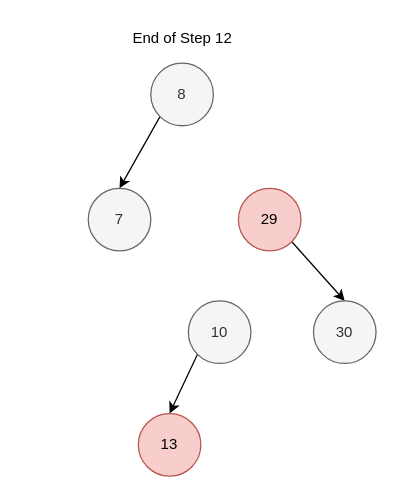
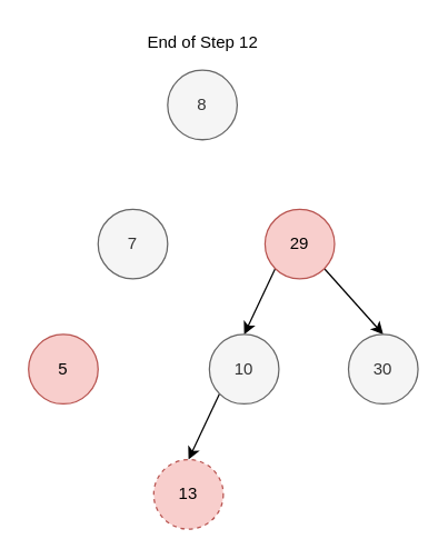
  <mxCell id="0" />
  <mxCell id="1" parent="0" />
  <mxCell id="2" style="edgeStyle=none;rounded=0;orthogonalLoop=1;jettySize=auto;html=1;exitX=1;exitY=1;exitDx=0;exitDy=0;entryX=0.5;entryY=0;entryDx=0;entryDy=0;" edge="1" parent="1" source="4" target="7"><mxGeometry relative="1" as="geometry" /></mxCell>
+ <mxCell id="3" style="edgeStyle=none;rounded=0;orthogonalLoop=1;jettySize=auto;html=1;exitX=0;exitY=1;exitDx=0;exitDy=0;entryX=0.5;entryY=0;entryDx=0;entryDy=0;" edge="1" parent="1" source="4" target="12"><mxGeometry relative="1" as="geometry" /></mxCell>
  <mxCell id="4" value="29" style="ellipse;whiteSpace=wrap;html=1;fillColor=#f8cecc;strokeColor=#b85450;" vertex="1" parent="1"><mxGeometry x="190" y="150" width="50" height="50" as="geometry" /></mxCell>
- <mxCell id="5" style="edgeStyle=none;rounded=0;orthogonalLoop=1;jettySize=auto;html=1;exitX=0;exitY=1;exitDx=0;exitDy=0;entryX=0.5;entryY=0;entryDx=0;entryDy=0;" edge="1" parent="1" source="6" target="8"><mxGeometry relative="1" as="geometry" /></mxCell>
  <mxCell id="6" value="8" style="ellipse;whiteSpace=wrap;html=1;fillColor=#f5f5f5;strokeColor=#666666;fontColor=#333333;" vertex="1" parent="1"><mxGeometry x="120" y="50" width="50" height="50" as="geometry" /></mxCell>
  <mxCell id="7" value="30" style="ellipse;whiteSpace=wrap;html=1;fillColor=#f5f5f5;strokeColor=#666666;fontColor=#333333;" vertex="1" parent="1"><mxGeometry x="250" y="240" width="50" height="50" as="geometry" /></mxCell>
  <mxCell id="8" value="7" style="ellipse;whiteSpace=wrap;html=1;fillColor=#f5f5f5;strokeColor=#666666;fontColor=#333333;" vertex="1" parent="1"><mxGeometry x="70" y="150" width="50" height="50" as="geometry" /></mxCell>
  <mxCell id="9" value="End of Step 12" style="text;html=1;align=center;verticalAlign=middle;resizable=0;points=[];autosize=1;strokeColor=none;fillColor=none;" vertex="1" parent="1"><mxGeometry x="100" y="20" width="90" height="20" as="geometry" /></mxCell>
+ <mxCell id="10" value="5" style="ellipse;whiteSpace=wrap;html=1;fillColor=#f8cecc;strokeColor=#b85450;" vertex="1" parent="1"><mxGeometry x="20" y="240" width="50" height="50" as="geometry" /></mxCell>
  <mxCell id="11" style="edgeStyle=none;rounded=0;orthogonalLoop=1;jettySize=auto;html=1;exitX=0;exitY=1;exitDx=0;exitDy=0;entryX=0.5;entryY=0;entryDx=0;entryDy=0;" edge="1" parent="1" source="12" target="13"><mxGeometry relative="1" as="geometry" /></mxCell>
  <mxCell id="12" value="10" style="ellipse;whiteSpace=wrap;html=1;fillColor=#f5f5f5;strokeColor=#666666;fontColor=#333333;" vertex="1" parent="1"><mxGeometry x="150" y="240" width="50" height="50" as="geometry" /></mxCell>
- <mxCell id="13" value="13" style="ellipse;whiteSpace=wrap;html=1;fillColor=#f8cecc;strokeColor=#b85450;" vertex="1" parent="1"><mxGeometry x="110" y="330" width="50" height="50" as="geometry" /></mxCell>
+ <mxCell id="13" value="13" style="ellipse;whiteSpace=wrap;html=1;fillColor=#f8cecc;strokeColor=#b85450;dashed=1;" vertex="1" parent="1"><mxGeometry x="110" y="330" width="50" height="50" as="geometry" /></mxCell>
